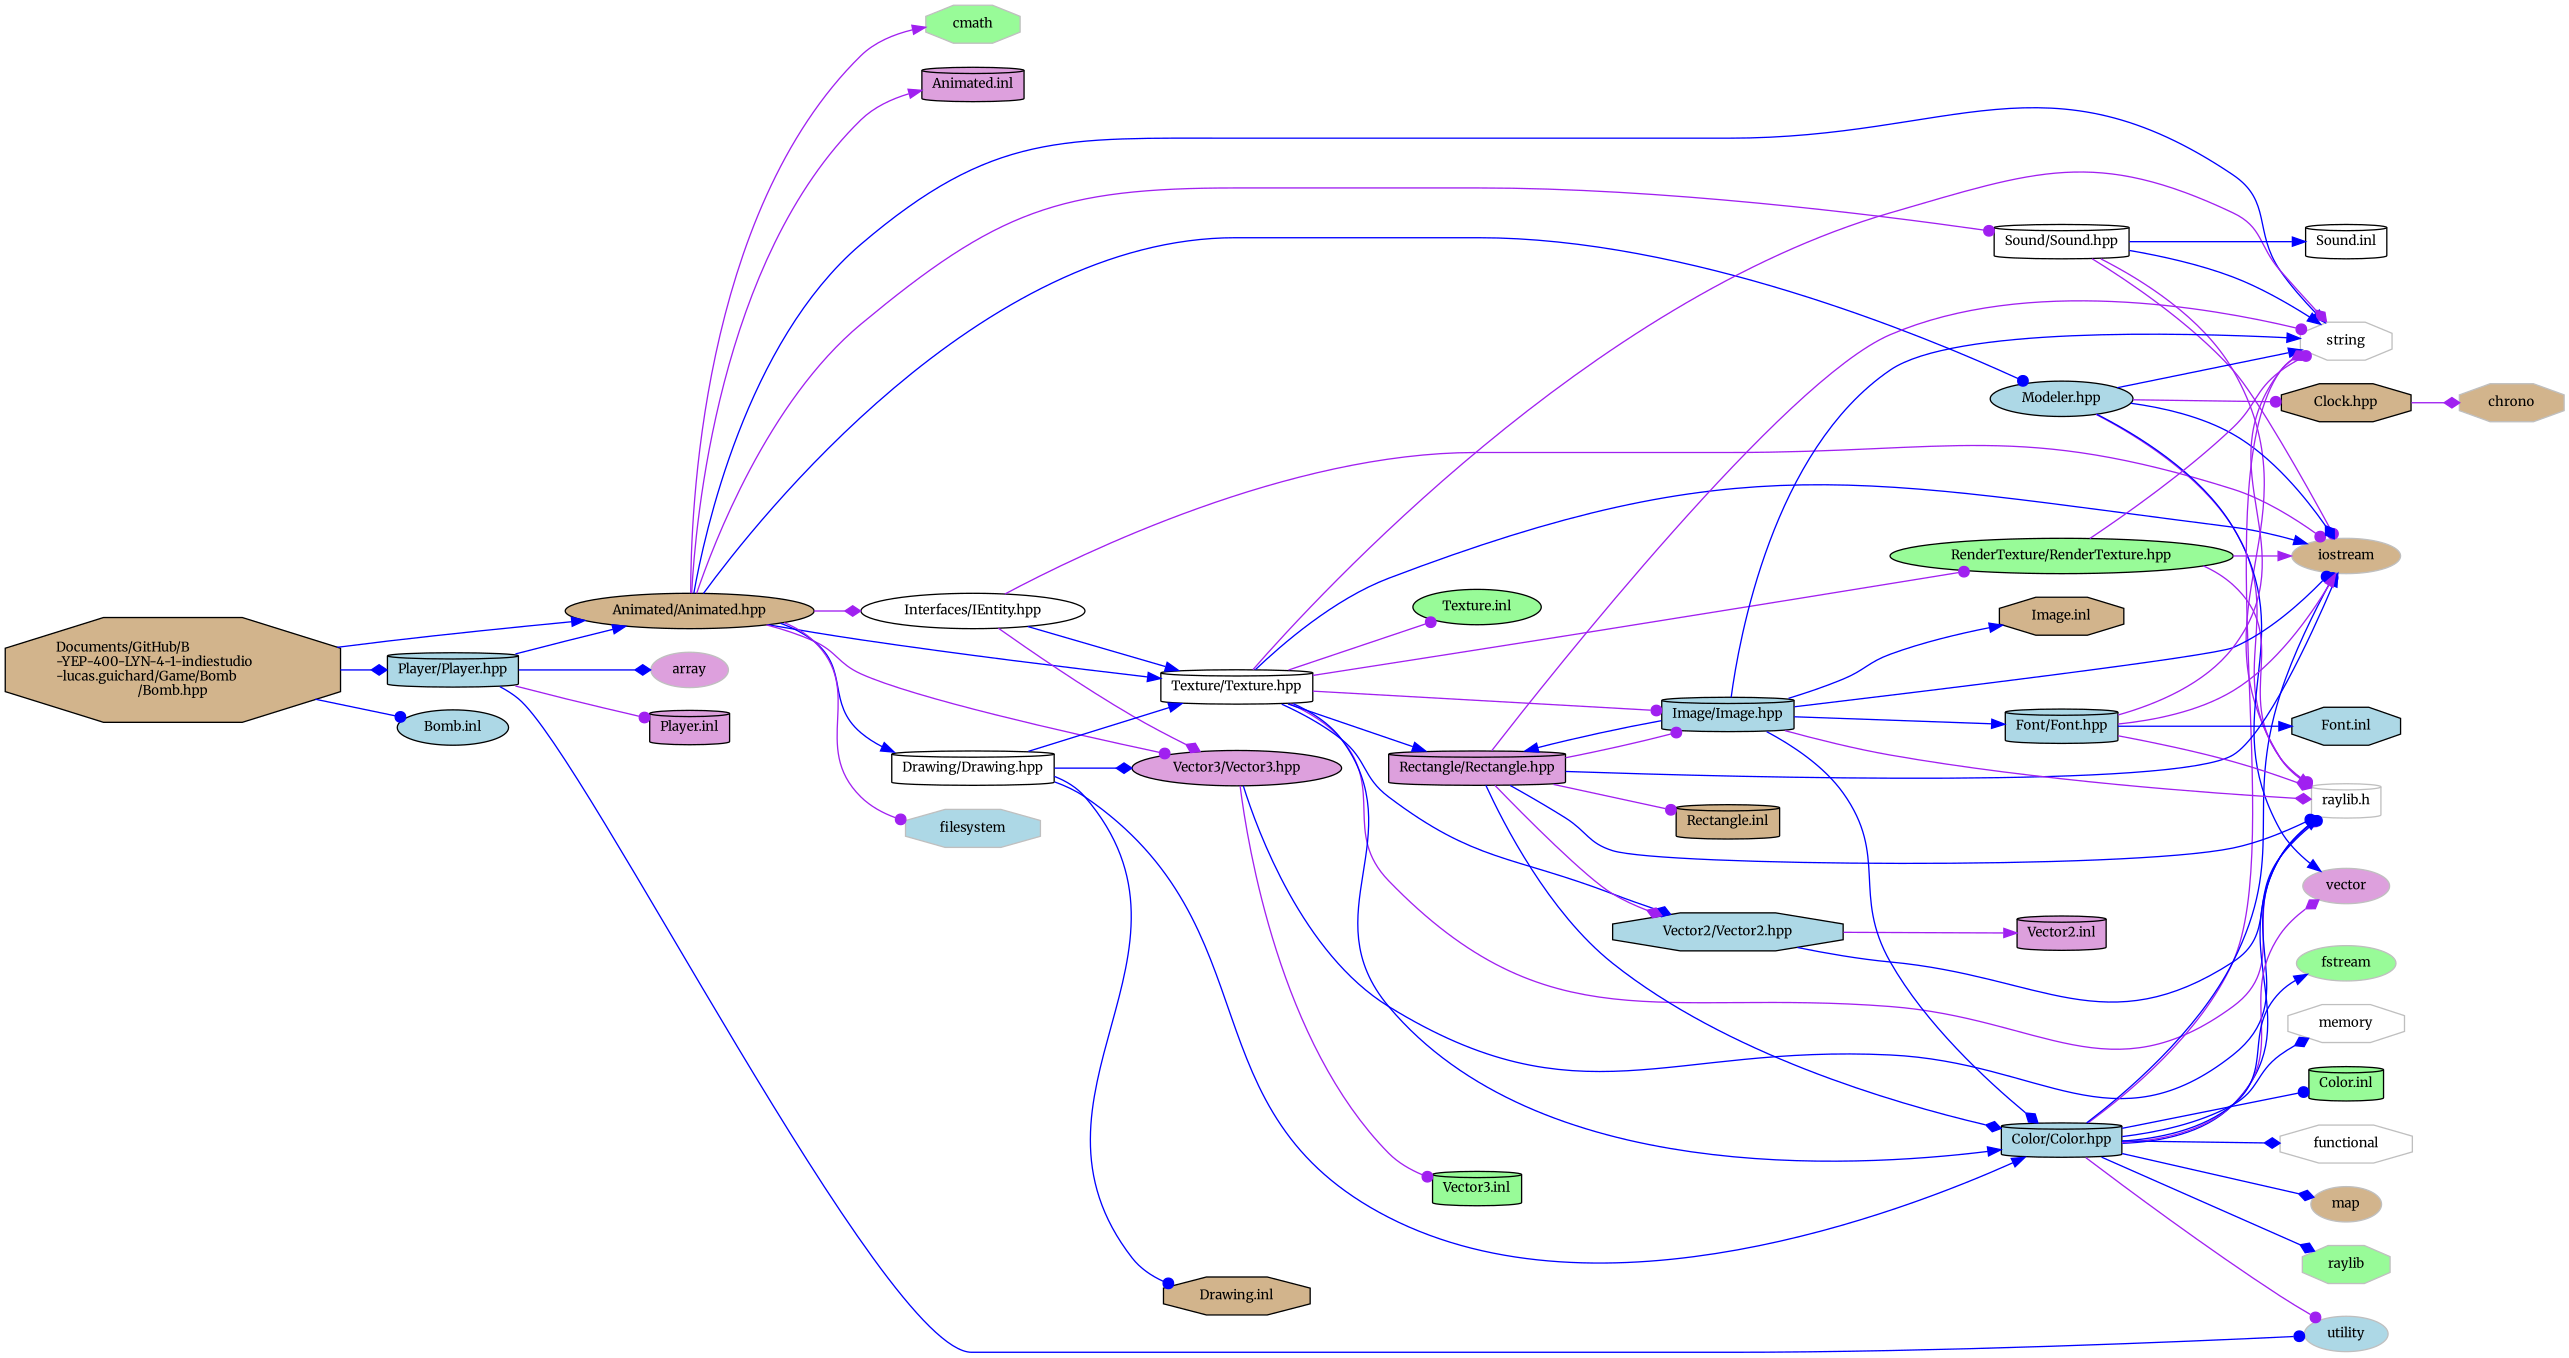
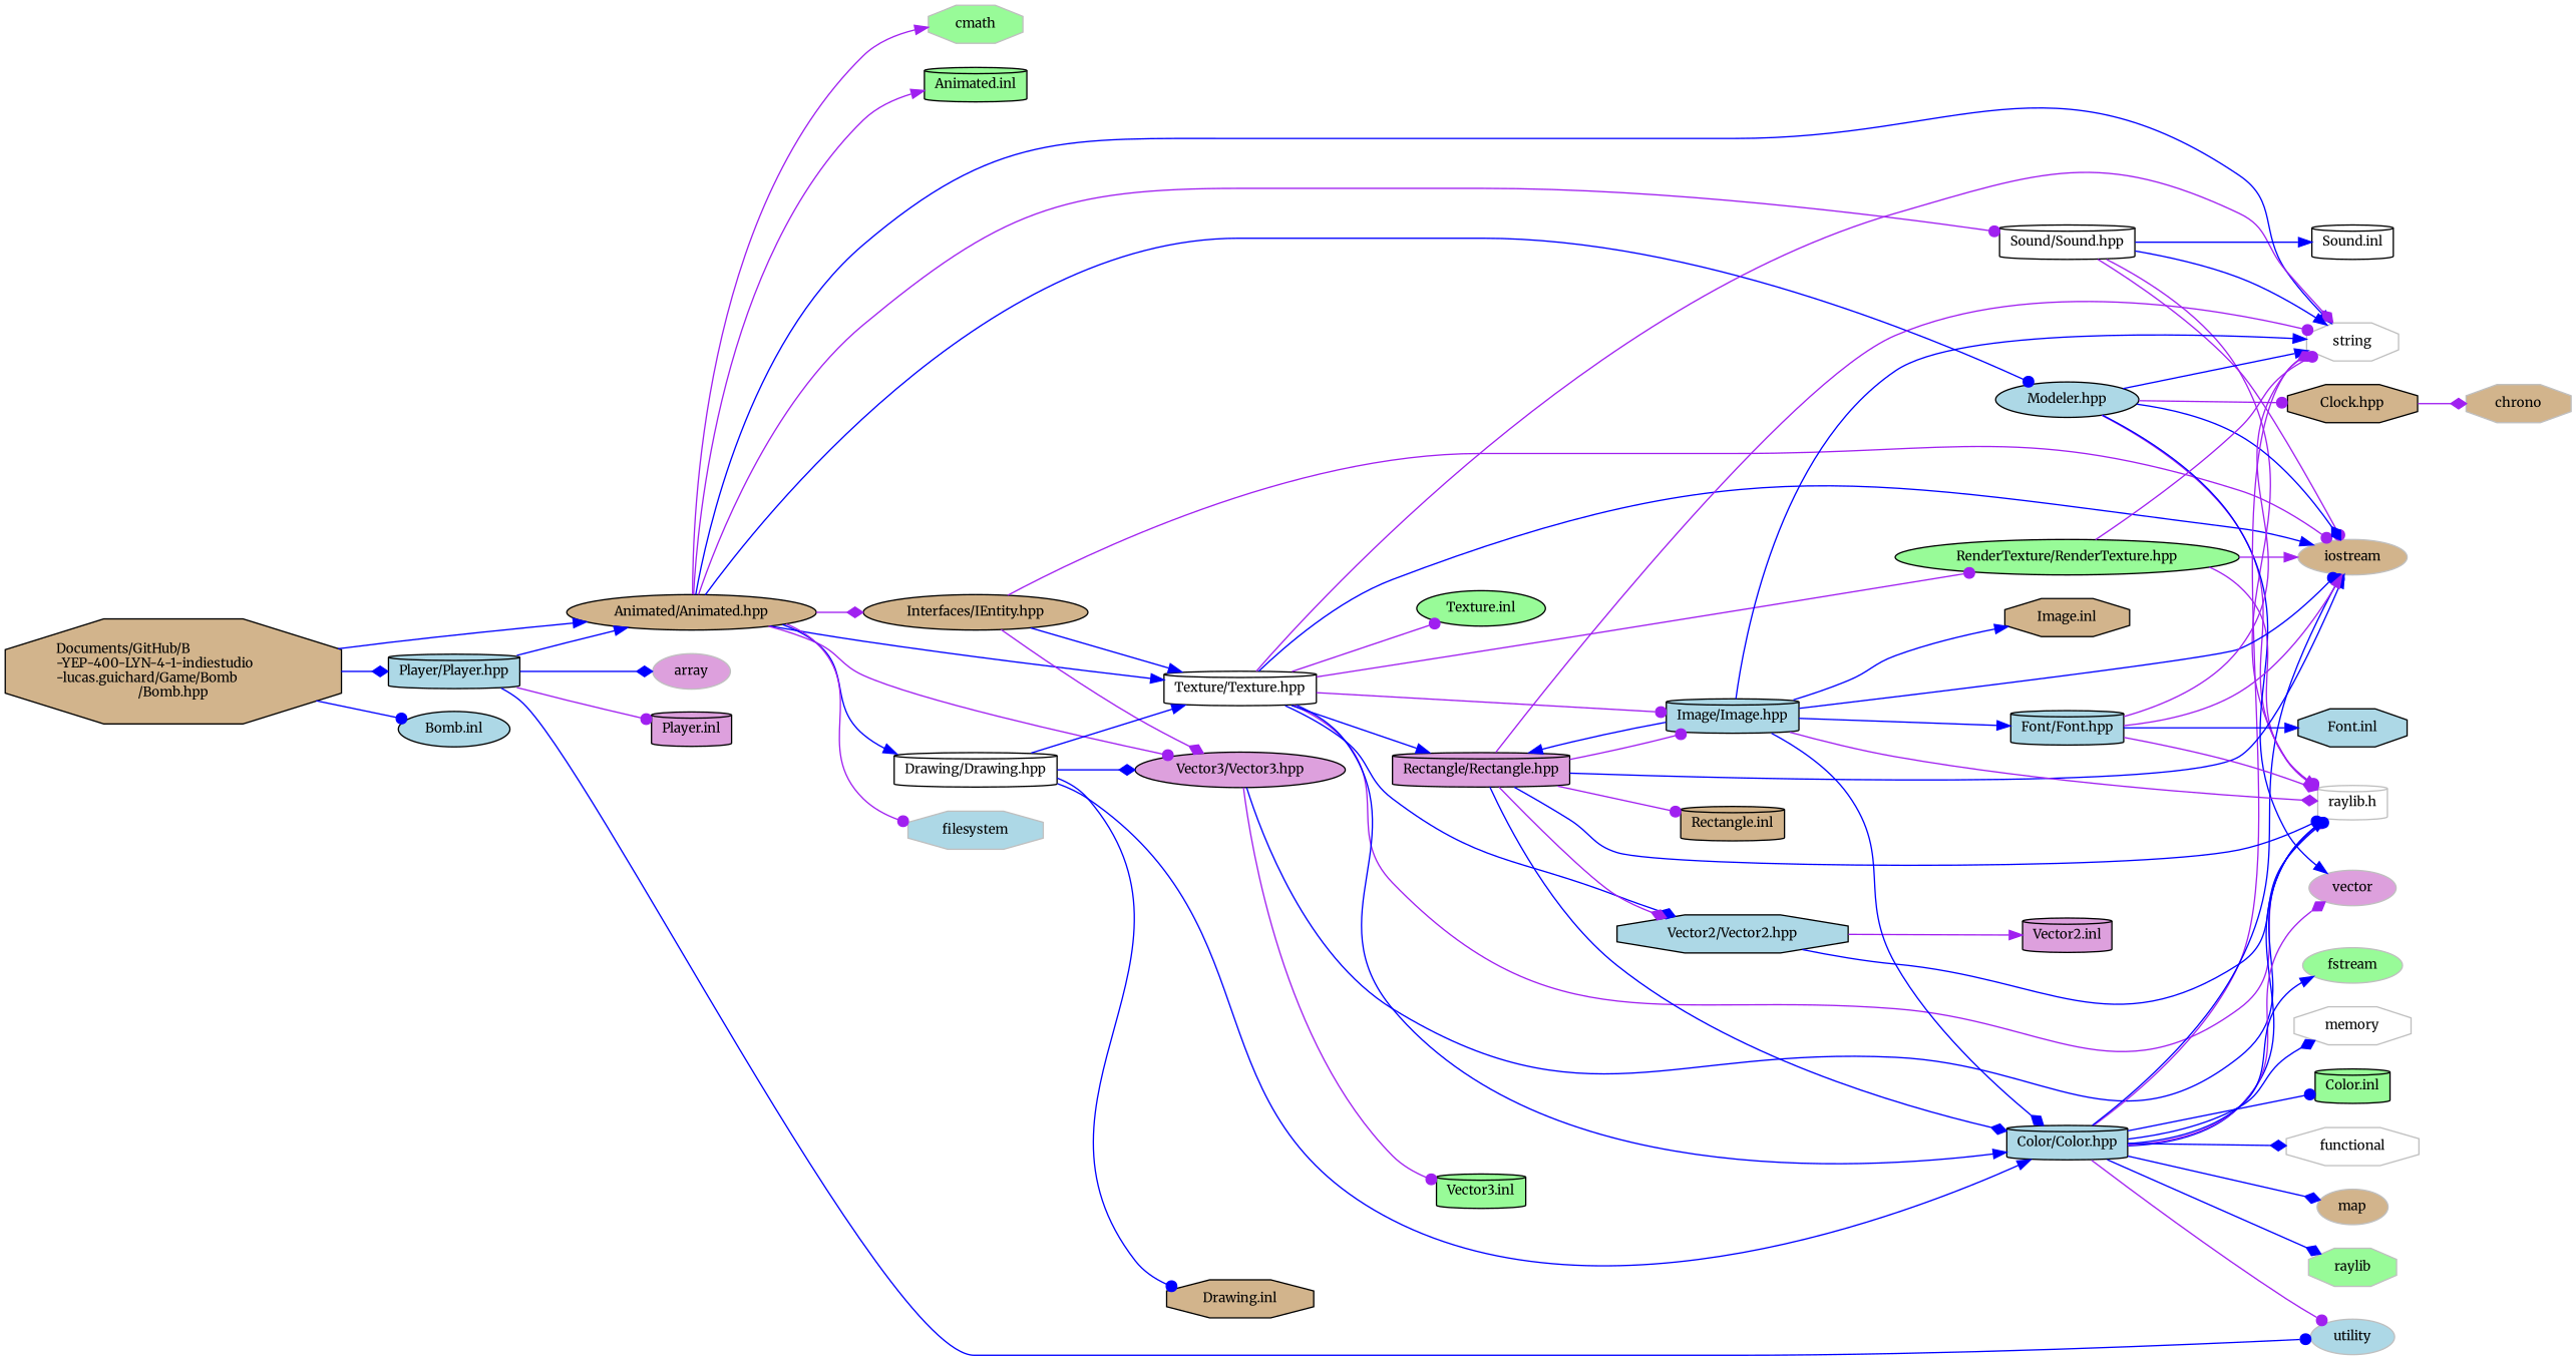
  digraph {
    fontname=Merriweather
    rankdir=LR
    node [color=black fillcolor=tan fontname=Merriweather fontsize=10 shape=cylinder style=filled]
    edge [arrowhead=normal color=blue fontname=Merriweather fontsize=10 labelfontname=Helvetica labelfontsize=10 style=solid]
    n1 [fontcolor=black height=0.2 label="Documents/GitHub/B\l-YEP-400-LYN-4-1-indiestudio\l-lucas.guichard/Game/Bomb\l/Bomb.hpp" shape=octagon width=0.4]
    n2 [height=0.2 label="Animated/Animated.hpp" shape=ellipse width=0.4]
    n3 [fillcolor=lightblue height=0.2 label="Player/Player.hpp" width=0.4]
    n4 [fillcolor=lightblue height=0.2 label="Bomb.inl" shape=ellipse width=0.4]
-   n5 [fillcolor=white height=0.2 label="Interfaces/IEntity.hpp" shape=ellipse width=0.4]
+   n5 [height=0.2 label="Interfaces/IEntity.hpp" shape=ellipse width=0.4]
    n6 [fillcolor=white height=0.2 label="Texture/Texture.hpp" width=0.4]
    n7 [color=grey75 fillcolor=white height=0.2 label=string shape=octagon width=0.4]
    n8 [fillcolor=plum height=0.2 label="Vector3/Vector3.hpp" shape=ellipse width=0.4]
    n9 [fillcolor=white height=0.2 label="Sound/Sound.hpp" width=0.4]
    n10 [fillcolor=white height=0.2 label="Drawing/Drawing.hpp" width=0.4]
    n11 [color=grey75 fillcolor=lightblue height=0.2 label=filesystem shape=octagon width=0.4]
    n12 [color=grey75 fillcolor=palegreen height=0.2 label=cmath shape=octagon width=0.4]
    n13 [fillcolor=lightblue height=0.2 label="Modeler.hpp" shape=ellipse width=0.4]
-   n14 [fillcolor=plum height=0.2 label="Animated.inl" width=0.4]
+   n14 [fillcolor=palegreen height=0.2 label="Animated.inl" width=0.4]
    n15 [color=grey75 fillcolor=lightblue height=0.2 label=utility shape=ellipse width=0.4]
    n16 [color=grey75 fillcolor=plum height=0.2 label=array shape=ellipse width=0.4]
    n17 [fillcolor=plum height=0.2 label="Player.inl" width=0.4]
    n18 [color=grey75 height=0.2 label=iostream shape=ellipse width=0.4]
    n19 [color=grey75 fillcolor=white height=0.2 label="raylib.h" width=0.4]
    n20 [fillcolor=lightblue height=0.2 label="Color/Color.hpp" width=0.4]
    n21 [fillcolor=palegreen height=0.2 label="RenderTexture/RenderTexture.hpp" shape=ellipse width=0.4]
    n22 [fillcolor=lightblue height=0.2 label="Vector2/Vector2.hpp" shape=octagon width=0.4]
    n23 [fillcolor=plum height=0.2 label="Rectangle/Rectangle.hpp" width=0.4]
    n24 [fillcolor=lightblue height=0.2 label="Image/Image.hpp" width=0.4]
    n25 [fillcolor=palegreen height=0.2 label="Texture.inl" shape=ellipse width=0.4]
    n26 [fillcolor=palegreen height=0.2 label="Vector3.inl" width=0.4]
    n27 [fillcolor=white height=0.2 label="Sound.inl" width=0.4]
    n28 [height=0.2 label="Drawing.inl" shape=octagon width=0.4]
    n29 [color=grey75 fillcolor=plum height=0.2 label=vector shape=ellipse width=0.4]
    n30 [height=0.2 label="Clock.hpp" shape=octagon width=0.4]
    n31 [color=grey75 fillcolor=white height=0.2 label=functional shape=octagon width=0.4]
    n32 [color=grey75 height=0.2 label=map shape=ellipse width=0.4]
    n33 [color=grey75 fillcolor=palegreen height=0.2 label=raylib shape=octagon width=0.4]
    n34 [color=grey75 fillcolor=palegreen height=0.2 label=fstream shape=ellipse width=0.4]
    n35 [color=grey75 fillcolor=white height=0.2 label=memory shape=octagon width=0.4]
    n36 [fillcolor=palegreen height=0.2 label="Color.inl" width=0.4]
    n37 [fillcolor=plum height=0.2 label="Vector2.inl" width=0.4]
    n38 [height=0.2 label="Rectangle.inl" width=0.4]
    n39 [fillcolor=lightblue height=0.2 label="Font/Font.hpp" width=0.4]
    n40 [height=0.2 label="Image.inl" shape=octagon width=0.4]
    n41 [fillcolor=lightblue height=0.2 label="Font.inl" shape=octagon width=0.4]
    n42 [color=grey75 height=0.2 label=chrono shape=octagon width=0.4]
    n1 -> n2
    n1 -> n3 [arrowhead=diamond]
    n1 -> n4 [arrowhead=dot]
    n2 -> n5 [arrowhead=diamond color=purple]
    n2 -> n6
    n2 -> n7
    n2 -> n8 [arrowhead=dot color=purple]
    n2 -> n9 [arrowhead=dot color=purple]
    n2 -> n10
    n2 -> n11 [arrowhead=dot color=purple]
    n2 -> n12 [color=purple]
    n2 -> n13 [arrowhead=dot]
    n2 -> n14 [color=purple]
    n3 -> n2
    n3 -> n15 [arrowhead=dot]
    n3 -> n16 [arrowhead=diamond]
    n3 -> n17 [arrowhead=dot color=purple]
    n5 -> n6
    n5 -> n8 [arrowhead=diamond color=purple]
    n5 -> n18 [arrowhead=dot color=purple]
    n6 -> n7 [arrowhead=diamond color=purple]
    n6 -> n18
    n6 -> n19 [arrowhead=diamond color=purple]
    n6 -> n20
    n6 -> n21 [arrowhead=dot color=purple]
    n6 -> n22 [arrowhead=diamond]
    n6 -> n23
    n6 -> n24 [arrowhead=dot color=purple]
    n6 -> n25 [arrowhead=dot color=purple]
    n8 -> n19
    n8 -> n26 [arrowhead=dot color=purple]
    n9 -> n7
    n9 -> n18 [arrowhead=dot color=purple]
    n9 -> n19 [arrowhead=dot color=purple]
    n9 -> n27
    n10 -> n6
    n10 -> n8 [arrowhead=diamond]
    n10 -> n20
    n10 -> n28 [arrowhead=dot]
    n13 -> n7
    n13 -> n18 [arrowhead=diamond]
    n13 -> n19 [color=purple]
    n13 -> n29
    n13 -> n30 [arrowhead=dot color=purple]
    n20 -> n7 [arrowhead=diamond color=purple]
    n20 -> n15 [arrowhead=dot color=purple]
    n20 -> n18 [arrowhead=dot]
    n20 -> n19 [arrowhead=dot]
    n20 -> n29 [arrowhead=diamond color=purple]
    n20 -> n31 [arrowhead=diamond]
    n20 -> n32 [arrowhead=diamond]
    n20 -> n33 [arrowhead=diamond]
    n20 -> n34
    n20 -> n35 [arrowhead=diamond]
    n20 -> n36 [arrowhead=dot]
    n21 -> n7 [arrowhead=dot color=purple]
    n21 -> n18 [color=purple]
    n21 -> n19 [arrowhead=dot color=purple]
    n22 -> n19 [arrowhead=dot]
    n22 -> n37 [color=purple]
    n23 -> n7 [arrowhead=dot color=purple]
    n23 -> n18
    n23 -> n19 [arrowhead=dot]
    n23 -> n20 [arrowhead=diamond]
    n23 -> n22 [arrowhead=diamond color=purple]
    n23 -> n24 [arrowhead=dot color=purple]
    n23 -> n38 [arrowhead=dot color=purple]
    n24 -> n7
    n24 -> n18 [arrowhead=dot]
    n24 -> n19 [arrowhead=diamond color=purple]
    n24 -> n20 [arrowhead=diamond]
    n24 -> n23
    n24 -> n39
    n24 -> n40
    n30 -> n42 [arrowhead=diamond color=purple]
    n39 -> n7 [arrowhead=diamond color=purple]
    n39 -> n18 [color=purple]
    n39 -> n19 [arrowhead=diamond color=purple]
    n39 -> n41
  }
